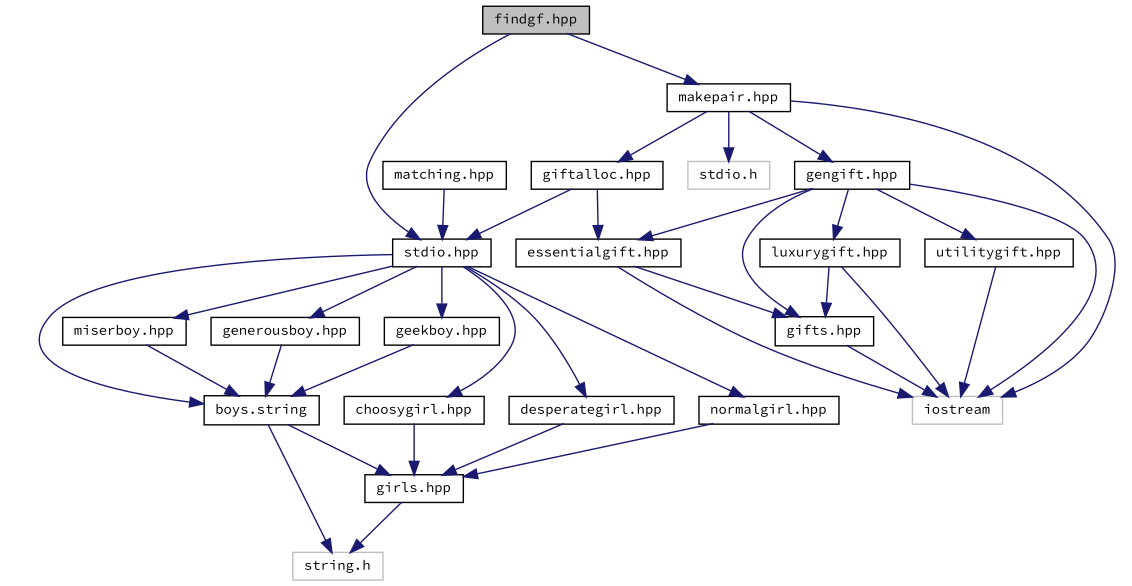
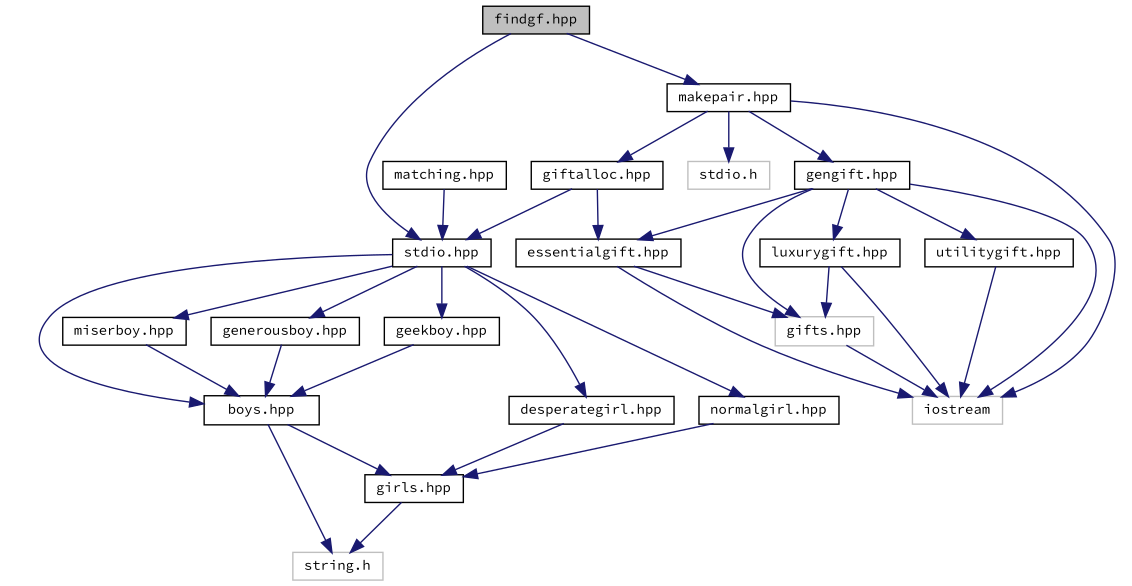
  digraph {
    fontname="Source Code Pro"
    node [color=black fillcolor=white fontname="Source Code Pro" fontsize=10 shape=record style=filled]
    edge [color=midnightblue fontname="Source Code Pro" fontsize=10 labelfontname=Helvetica labelfontsize=10 style=solid]
    n1 [fillcolor=grey75 fontcolor=black height=0.2 label="findgf.hpp" width=0.4]
    n2 [height=0.2 label="stdio.hpp" width=0.4]
    n3 [height=0.2 label="makepair.hpp" width=0.4]
-   n4 [height=0.2 label="boys.string" width=0.4]
+   n4 [height=0.2 label="boys.hpp" width=0.4]
    n5 [height=0.2 label="miserboy.hpp" width=0.4]
    n6 [height=0.2 label="generousboy.hpp" width=0.4]
    n7 [height=0.2 label="geekboy.hpp" width=0.4]
    n8 [height=0.2 label="normalgirl.hpp" width=0.4]
-   n9 [height=0.2 label="choosygirl.hpp" width=0.4]
    n10 [height=0.2 label="desperategirl.hpp" width=0.4]
    n11 [color=grey75 height=0.2 label=iostream width=0.4]
    n12 [height=0.2 label="gengift.hpp" width=0.4]
    n13 [height=0.2 label="giftalloc.hpp" width=0.4]
    n14 [color=grey75 height=0.2 label="stdio.h" width=0.4]
    n15 [height=0.2 label="girls.hpp" width=0.4]
    n16 [color=grey75 height=0.2 label="string.h" width=0.4]
-   n17 [height=0.2 label="gifts.hpp" width=0.4]
+   n17 [color=grey75 height=0.2 label="gifts.hpp" width=0.4]
    n18 [height=0.2 label="essentialgift.hpp" width=0.4]
    n19 [height=0.2 label="luxurygift.hpp" width=0.4]
    n20 [height=0.2 label="utilitygift.hpp" width=0.4]
    n21 [height=0.2 label="matching.hpp" width=0.4]
    n1 -> n2
    n1 -> n3
    n2 -> n4
    n2 -> n5
    n2 -> n6
    n2 -> n7
    n2 -> n8
-   n2 -> n9
    n2 -> n10
    n3 -> n11
    n3 -> n12
    n3 -> n13
    n3 -> n14
    n4 -> n15
    n4 -> n16
    n5 -> n4
    n6 -> n4
    n7 -> n4
    n8 -> n15
-   n9 -> n15
    n10 -> n15
    n12 -> n11
    n12 -> n17
    n12 -> n18
    n12 -> n19
    n12 -> n20
    n13 -> n2
    n13 -> n18
    n15 -> n16
    n17 -> n11
    n18 -> n11
    n18 -> n17
    n19 -> n11
    n19 -> n17
    n20 -> n11
    n21 -> n2
  }
